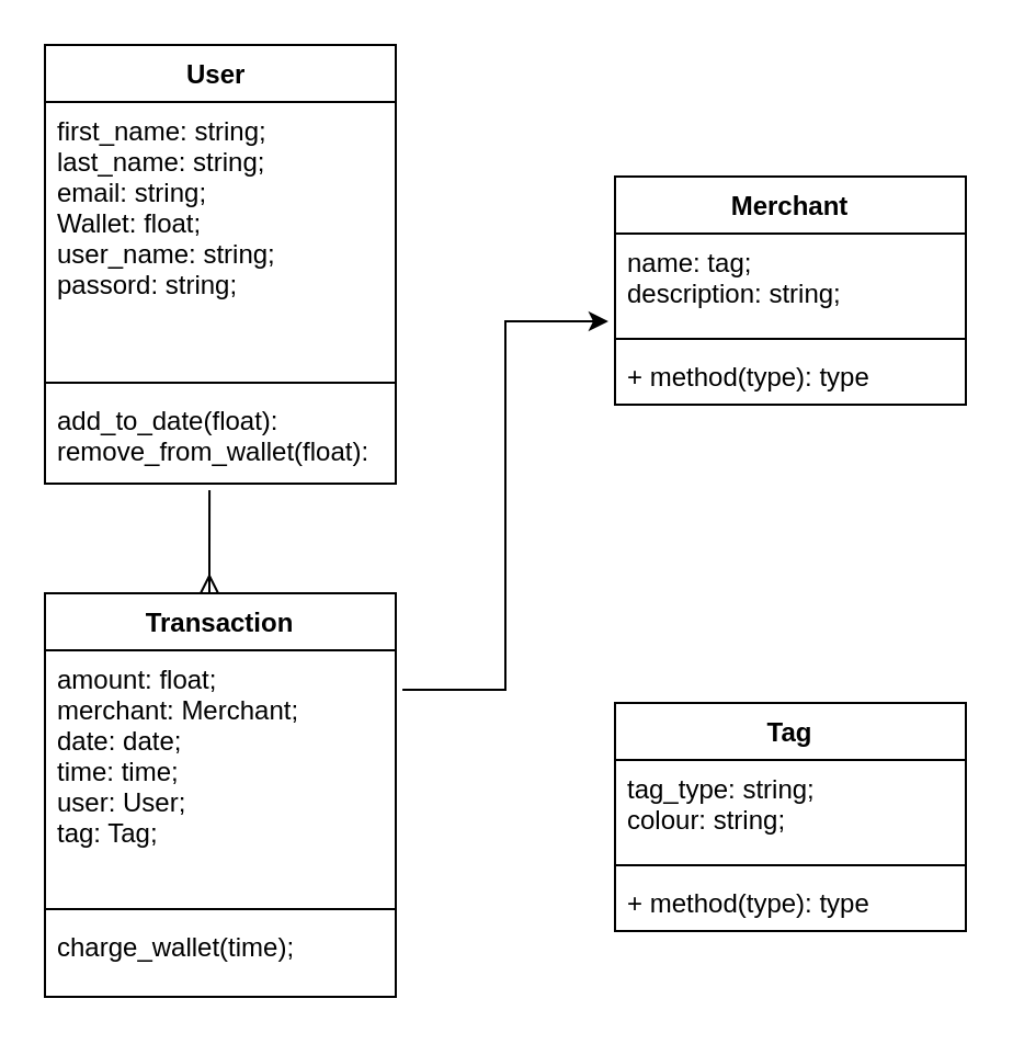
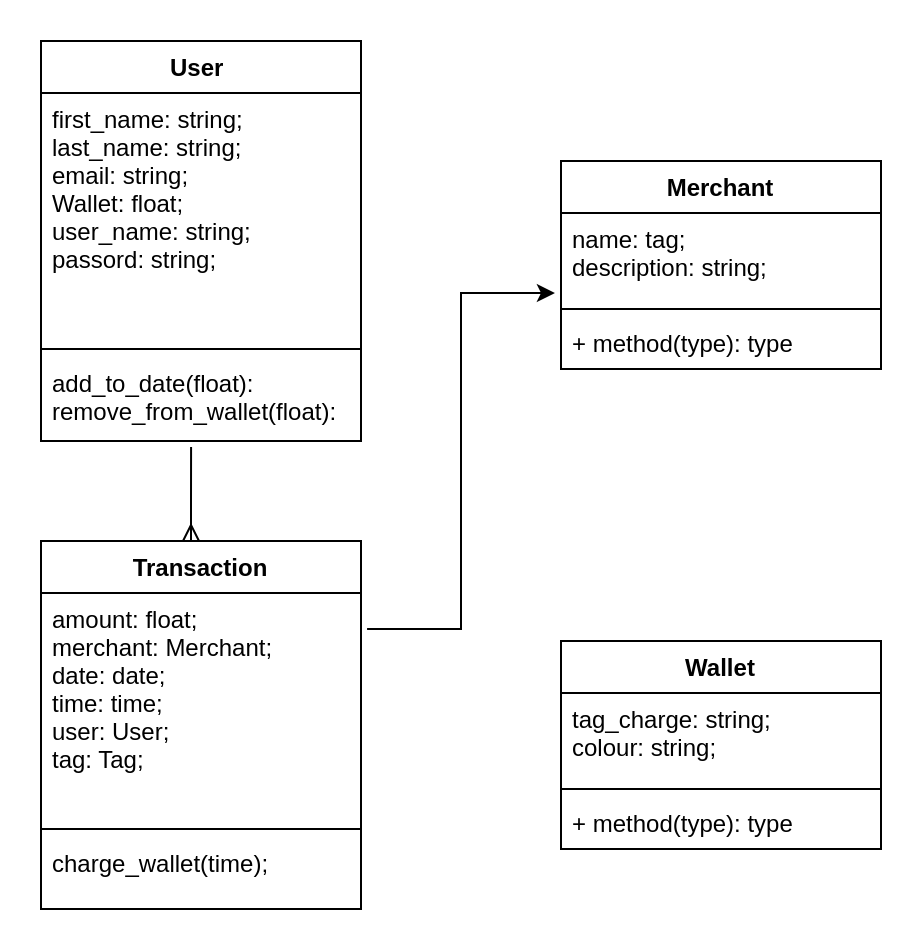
  <mxCell id="0" />
  <mxCell id="1" parent="0" />
  <mxCell id="2" value="User " style="swimlane;fontStyle=1;align=center;verticalAlign=top;childLayout=stackLayout;horizontal=1;startSize=26;horizontalStack=0;resizeParent=1;resizeParentMax=0;resizeLast=0;collapsible=1;marginBottom=0;" vertex="1" parent="1"><mxGeometry x="20" y="20" width="160" height="200" as="geometry" /></mxCell>
  <mxCell id="3" value="first_name: string;&#10;last_name: string;&#10;email: string;&#10;Wallet: float;&#10;user_name: string;&#10;passord: string;&#10;&#10;" style="text;strokeColor=none;fillColor=none;align=left;verticalAlign=top;spacingLeft=4;spacingRight=4;overflow=hidden;rotatable=0;points=[[0,0.5],[1,0.5]];portConstraint=eastwest;" vertex="1" parent="2"><mxGeometry y="26" width="160" height="124" as="geometry" /></mxCell>
  <mxCell id="4" value="" style="line;strokeWidth=1;fillColor=none;align=left;verticalAlign=middle;spacingTop=-1;spacingLeft=3;spacingRight=3;rotatable=0;labelPosition=right;points=[];portConstraint=eastwest;" vertex="1" parent="2"><mxGeometry y="150" width="160" height="8" as="geometry" /></mxCell>
  <mxCell id="5" value="add_to_date(float):&#10;remove_from_wallet(float):&#10;" style="text;strokeColor=none;fillColor=none;align=left;verticalAlign=top;spacingLeft=4;spacingRight=4;overflow=hidden;rotatable=0;points=[[0,0.5],[1,0.5]];portConstraint=eastwest;" vertex="1" parent="2"><mxGeometry y="158" width="160" height="42" as="geometry" /></mxCell>
  <mxCell id="6" value="Merchant" style="swimlane;fontStyle=1;align=center;verticalAlign=top;childLayout=stackLayout;horizontal=1;startSize=26;horizontalStack=0;resizeParent=1;resizeParentMax=0;resizeLast=0;collapsible=1;marginBottom=0;" vertex="1" parent="1"><mxGeometry x="280" y="80" width="160" height="104" as="geometry" /></mxCell>
  <mxCell id="7" value="name: tag;&#10;description: string;" style="text;strokeColor=none;fillColor=none;align=left;verticalAlign=top;spacingLeft=4;spacingRight=4;overflow=hidden;rotatable=0;points=[[0,0.5],[1,0.5]];portConstraint=eastwest;" vertex="1" parent="6"><mxGeometry y="26" width="160" height="44" as="geometry" /></mxCell>
  <mxCell id="8" value="" style="line;strokeWidth=1;fillColor=none;align=left;verticalAlign=middle;spacingTop=-1;spacingLeft=3;spacingRight=3;rotatable=0;labelPosition=right;points=[];portConstraint=eastwest;" vertex="1" parent="6"><mxGeometry y="70" width="160" height="8" as="geometry" /></mxCell>
  <mxCell id="9" value="+ method(type): type" style="text;strokeColor=none;fillColor=none;align=left;verticalAlign=top;spacingLeft=4;spacingRight=4;overflow=hidden;rotatable=0;points=[[0,0.5],[1,0.5]];portConstraint=eastwest;" vertex="1" parent="6"><mxGeometry y="78" width="160" height="26" as="geometry" /></mxCell>
  <mxCell id="10" value="Transaction" style="swimlane;fontStyle=1;align=center;verticalAlign=top;childLayout=stackLayout;horizontal=1;startSize=26;horizontalStack=0;resizeParent=1;resizeParentMax=0;resizeLast=0;collapsible=1;marginBottom=0;" vertex="1" parent="1"><mxGeometry x="20" y="270" width="160" height="184" as="geometry" /></mxCell>
  <mxCell id="11" value="amount: float;&#10;merchant: Merchant;&#10;date: date; &#10;time: time;&#10;user: User;&#10;tag: Tag;" style="text;strokeColor=none;fillColor=none;align=left;verticalAlign=top;spacingLeft=4;spacingRight=4;overflow=hidden;rotatable=0;points=[[0,0.5],[1,0.5]];portConstraint=eastwest;" vertex="1" parent="10"><mxGeometry y="26" width="160" height="114" as="geometry" /></mxCell>
  <mxCell id="12" value="" style="line;strokeWidth=1;fillColor=none;align=left;verticalAlign=middle;spacingTop=-1;spacingLeft=3;spacingRight=3;rotatable=0;labelPosition=right;points=[];portConstraint=eastwest;" vertex="1" parent="10"><mxGeometry y="140" width="160" height="8" as="geometry" /></mxCell>
  <mxCell id="13" value="charge_wallet(time);" style="text;strokeColor=none;fillColor=none;align=left;verticalAlign=top;spacingLeft=4;spacingRight=4;overflow=hidden;rotatable=0;points=[[0,0.5],[1,0.5]];portConstraint=eastwest;" vertex="1" parent="10"><mxGeometry y="148" width="160" height="36" as="geometry" /></mxCell>
- <mxCell id="14" value="Tag" style="swimlane;fontStyle=1;align=center;verticalAlign=top;childLayout=stackLayout;horizontal=1;startSize=26;horizontalStack=0;resizeParent=1;resizeParentMax=0;resizeLast=0;collapsible=1;marginBottom=0;" vertex="1" parent="1"><mxGeometry x="280" y="320" width="160" height="104" as="geometry" /></mxCell>
- <mxCell id="15" value="tag_type: string;&#10;colour: string;&#10;" style="text;strokeColor=none;fillColor=none;align=left;verticalAlign=top;spacingLeft=4;spacingRight=4;overflow=hidden;rotatable=0;points=[[0,0.5],[1,0.5]];portConstraint=eastwest;" vertex="1" parent="14"><mxGeometry y="26" width="160" height="44" as="geometry" /></mxCell>
+ <mxCell id="14" value="Wallet" style="swimlane;fontStyle=1;align=center;verticalAlign=top;childLayout=stackLayout;horizontal=1;startSize=26;horizontalStack=0;resizeParent=1;resizeParentMax=0;resizeLast=0;collapsible=1;marginBottom=0;" vertex="1" parent="1"><mxGeometry x="280" y="320" width="160" height="104" as="geometry" /></mxCell>
+ <mxCell id="15" value="tag_charge: string;&#10;colour: string;&#10;" style="text;strokeColor=none;fillColor=none;align=left;verticalAlign=top;spacingLeft=4;spacingRight=4;overflow=hidden;rotatable=0;points=[[0,0.5],[1,0.5]];portConstraint=eastwest;" vertex="1" parent="14"><mxGeometry y="26" width="160" height="44" as="geometry" /></mxCell>
  <mxCell id="16" value="" style="line;strokeWidth=1;fillColor=none;align=left;verticalAlign=middle;spacingTop=-1;spacingLeft=3;spacingRight=3;rotatable=0;labelPosition=right;points=[];portConstraint=eastwest;" vertex="1" parent="14"><mxGeometry y="70" width="160" height="8" as="geometry" /></mxCell>
  <mxCell id="17" value="+ method(type): type" style="text;strokeColor=none;fillColor=none;align=left;verticalAlign=top;spacingLeft=4;spacingRight=4;overflow=hidden;rotatable=0;points=[[0,0.5],[1,0.5]];portConstraint=eastwest;" vertex="1" parent="14"><mxGeometry y="78" width="160" height="26" as="geometry" /></mxCell>
  <mxCell id="18" style="edgeStyle=orthogonalEdgeStyle;rounded=0;orthogonalLoop=1;jettySize=auto;html=1;endArrow=classic;endFill=1;exitX=1.019;exitY=0.158;exitDx=0;exitDy=0;exitPerimeter=0;entryX=-0.019;entryY=0.909;entryDx=0;entryDy=0;entryPerimeter=0;" edge="1" parent="1" source="11" target="7"><mxGeometry relative="1" as="geometry"><mxPoint x="190" y="372" as="sourcePoint" /><mxPoint x="260" y="210" as="targetPoint" /><Array as="points"><mxPoint x="230" y="314" /><mxPoint x="230" y="146" /></Array></mxGeometry></mxCell>
  <mxCell id="19" style="edgeStyle=orthogonalEdgeStyle;rounded=0;orthogonalLoop=1;jettySize=auto;html=1;endArrow=ERmany;endFill=0;exitX=0.469;exitY=1.071;exitDx=0;exitDy=0;exitPerimeter=0;" edge="1" parent="1" source="5"><mxGeometry relative="1" as="geometry"><mxPoint x="193.04" y="324.012" as="sourcePoint" /><mxPoint x="95" y="270" as="targetPoint" /><Array as="points"><mxPoint x="95" y="250" /><mxPoint x="95" y="250" /></Array></mxGeometry></mxCell>
